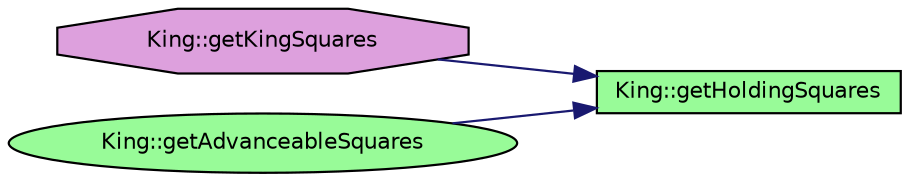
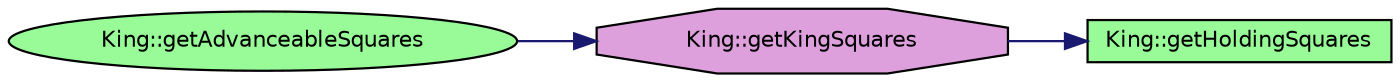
  digraph {
    rankdir=RL
    node [color=black fillcolor=palegreen fontname=Helvetica fontsize=10 style=filled]
    edge [color=midnightblue dir=back fontname=Helvetica fontsize=10 labelfontname=Helvetica labelfontsize=10 style=solid]
    n1 [fillcolor=plum fontcolor=black height=0.2 label="King::getKingSquares" shape=octagon width=0.4]
    n2 [height=0.2 label="King::getAdvanceableSquares" shape=ellipse width=0.4]
    n3 [height=0.2 label="King::getHoldingSquares" shape=box width=0.4]
-   n3 -> n2
+   n1 -> n2
    n3 -> n1
  }
